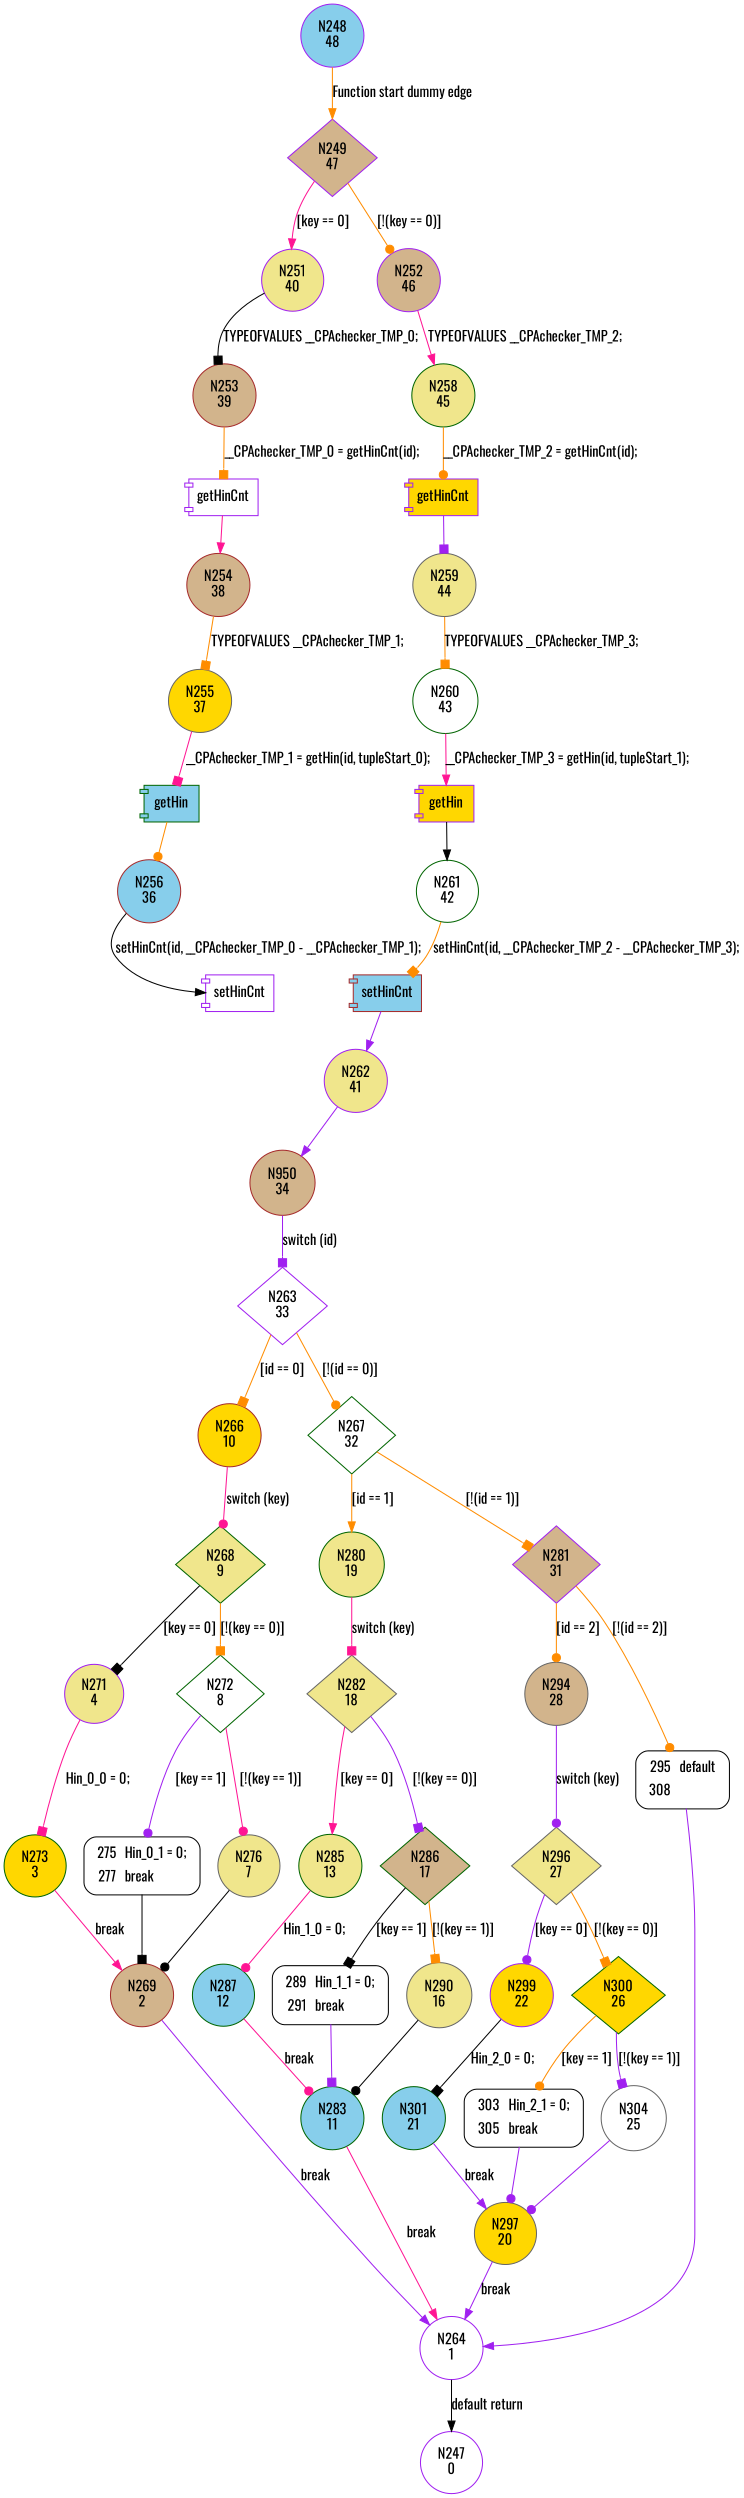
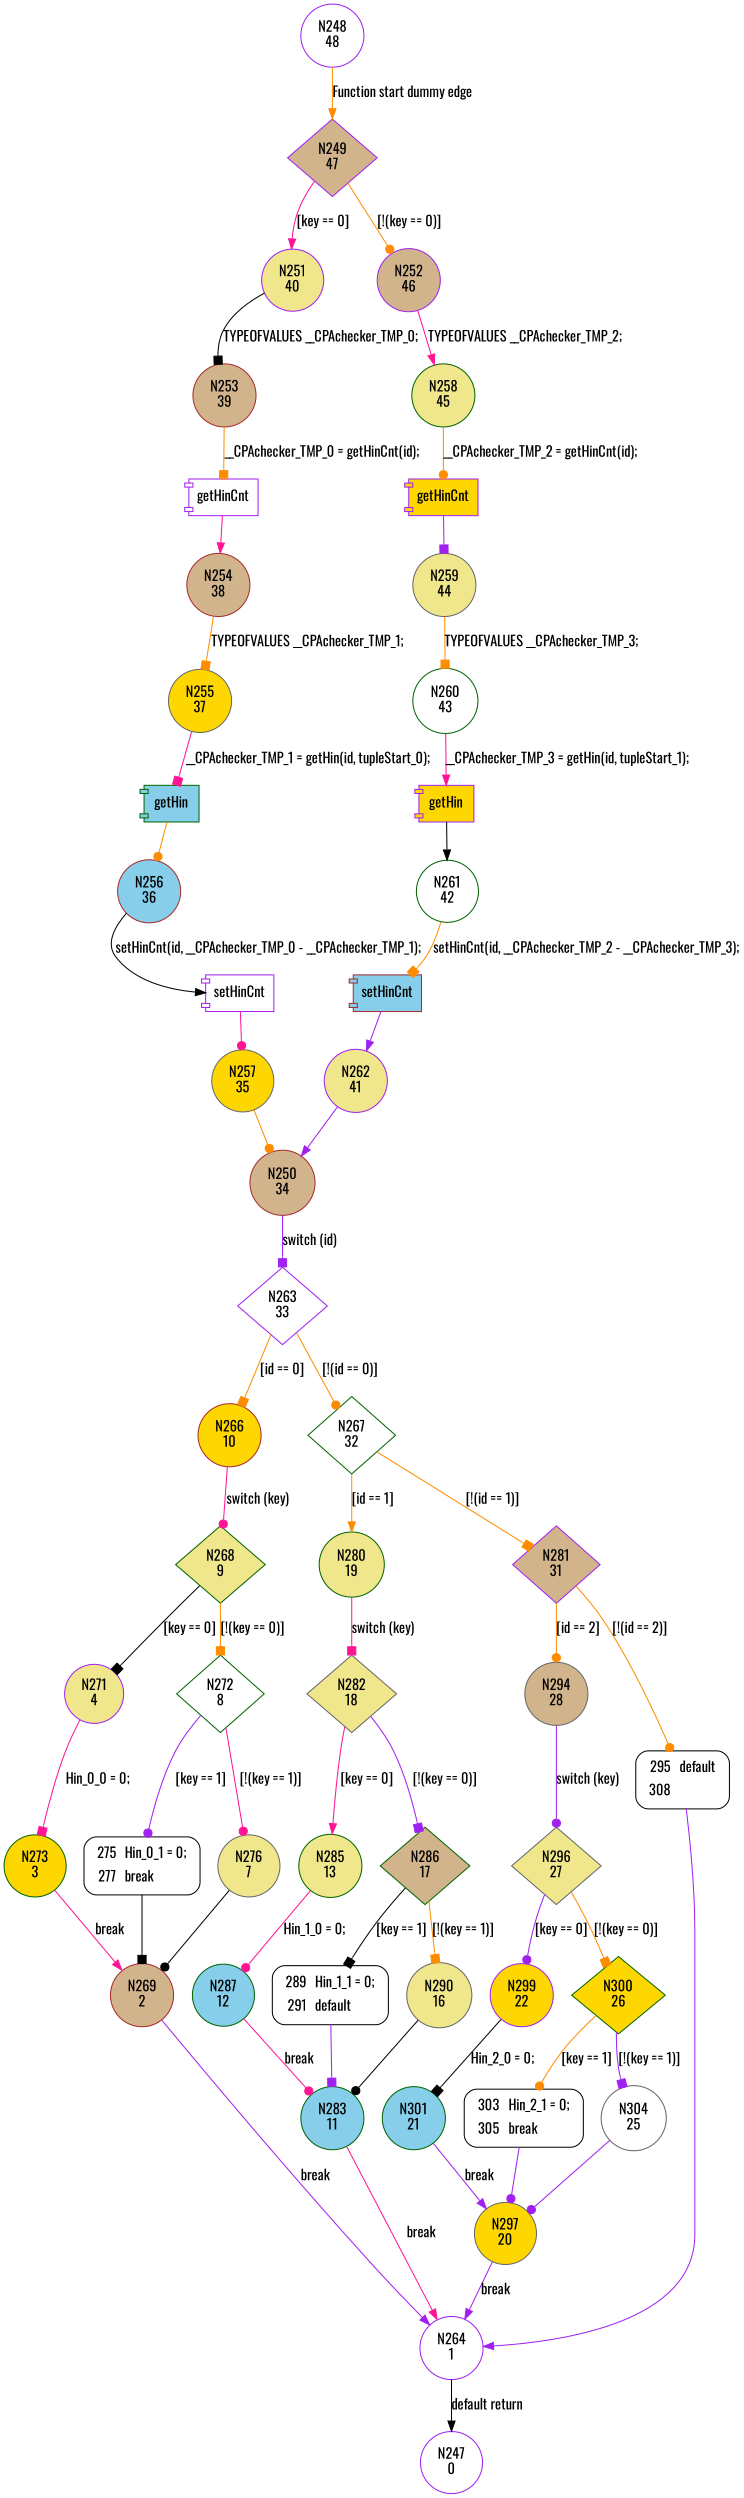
  digraph {
    fontname=Oswald
    node [color=purple fillcolor=white fontname=Oswald shape=circle style=filled]
    edge [arrowhead=box color=darkorange fontname=Oswald]
-   n1 [fillcolor=skyblue label="N248\n48"]
+   n1 [label="N248\n48"]
    n2 [fillcolor=tan label="N249\n47" shape=diamond]
    n3 [fillcolor=khaki label="N251\n40"]
    n4 [fillcolor=tan label="N252\n46"]
    n5 [color=brown fillcolor=tan label="N253\n39"]
    n6 [color=darkgreen fillcolor=khaki label="N258\n45"]
    n7 [label=getHinCnt shape=component]
    n8 [fillcolor=gold label=getHinCnt shape=component]
    n9 [color=gray40 fillcolor=khaki label="N259\n44"]
    n10 [color=darkgreen label="N260\n43"]
    n11 [fillcolor=gold label=getHin shape=component]
    n12 [color=darkgreen label="N261\n42"]
    n13 [color=brown fillcolor=skyblue label=setHinCnt shape=component]
    n14 [fillcolor=khaki label="N262\n41"]
-   n15 [color=brown fillcolor=tan label="N950\n34"]
+   n15 [color=brown fillcolor=tan label="N250\n34"]
    n16 [label="N263\n33" shape=diamond]
    n17 [color=brown fillcolor=gold label="N266\n10"]
    n18 [color=darkgreen label="N267\n32" shape=diamond]
    n19 [color=darkgreen fillcolor=khaki label="N268\n9" shape=diamond]
    n20 [color=darkgreen fillcolor=khaki label="N280\n19"]
    n21 [fillcolor=tan label="N281\n31" shape=diamond]
    n22 [fillcolor=khaki label="N271\n4"]
    n23 [color=darkgreen label="N272\n8" shape=diamond]
    n24 [color=gray40 fillcolor=khaki label="N282\n18" shape=diamond]
    n25 [color=gray40 fillcolor=tan label="N294\n28"]
    n26 [label=<<table border="0" cellborder="0" cellpadding="3" bgcolor="white"><tr><td align="right">295</td><td align="left">default</td></tr><tr><td align="right">308</td><td align="left"></td></tr></table>> penwidth=1 shape=Mrecord style="filled,bold" color=""]
    n27 [color=darkgreen fillcolor=khaki label="N285\n13"]
    n28 [color=darkgreen fillcolor=tan label="N286\n17" shape=diamond]
    n29 [color=gray40 fillcolor=khaki label="N296\n27" shape=diamond]
    n30 [label="N264\n1"]
    n31 [fillcolor=gold label="N299\n22"]
    n32 [color=darkgreen fillcolor=gold label="N300\n26" shape=diamond]
    n33 [label="N247\n0"]
    n34 [color=darkgreen fillcolor=skyblue label="N301\n21"]
    n35 [label=<<table border="0" cellborder="0" cellpadding="3" bgcolor="white"><tr><td align="right">303</td><td align="left">Hin_2_1 = 0;</td></tr><tr><td align="right">305</td><td align="left">break</td></tr></table>> penwidth=1 shape=Mrecord style="filled,bold" color=""]
    n36 [color=gray40 label="N304\n25"]
    n37 [color=gray40 fillcolor=gold label="N297\n20"]
    n38 [color=darkgreen fillcolor=skyblue label="N287\n12"]
-   n39 [label=<<table border="0" cellborder="0" cellpadding="3" bgcolor="white"><tr><td align="right">289</td><td align="left">Hin_1_1 = 0;</td></tr><tr><td align="right">291</td><td align="left">break</td></tr></table>> penwidth=1 shape=Mrecord style="filled,bold" color=""]
+   n39 [label=<<table border="0" cellborder="0" cellpadding="3" bgcolor="white"><tr><td align="right">289</td><td align="left">Hin_1_1 = 0;</td></tr><tr><td align="right">291</td><td align="left">default</td></tr></table>> penwidth=1 shape=Mrecord style="filled,bold" color=""]
    n40 [color=gray40 fillcolor=khaki label="N290\n16"]
    n41 [color=darkgreen fillcolor=skyblue label="N283\n11"]
    n42 [color=darkgreen fillcolor=gold label="N273\n3"]
    n43 [label=<<table border="0" cellborder="0" cellpadding="3" bgcolor="white"><tr><td align="right">275</td><td align="left">Hin_0_1 = 0;</td></tr><tr><td align="right">277</td><td align="left">break</td></tr></table>> penwidth=1 shape=Mrecord style="filled,bold" color=""]
    n44 [color=gray40 fillcolor=khaki label="N276\n7"]
    n45 [color=brown fillcolor=tan label="N269\n2"]
    n46 [color=brown fillcolor=tan label="N254\n38"]
    n47 [color=gray40 fillcolor=gold label="N255\n37"]
    n48 [color=darkgreen fillcolor=skyblue label=getHin shape=component]
    n49 [color=brown fillcolor=skyblue label="N256\n36"]
    n50 [label=setHinCnt shape=component]
+   n51 [color=gray40 fillcolor=gold label="N257\n35"]
    n1 -> n2 [arrowhead=normal label="Function start dummy edge"]
    n2 -> n3 [arrowhead=normal color=deeppink label="[key == 0]"]
    n2 -> n4 [arrowhead=dot label="[!(key == 0)]"]
    n3 -> n5 [color=black label="TYPEOFVALUES __CPAchecker_TMP_0;"]
    n4 -> n6 [arrowhead=normal color=deeppink label="TYPEOFVALUES __CPAchecker_TMP_2;"]
    n5 -> n7 [label="__CPAchecker_TMP_0 = getHinCnt(id);"]
    n6 -> n8 [arrowhead=dot label="__CPAchecker_TMP_2 = getHinCnt(id);"]
    n7 -> n46 [arrowhead=normal color=deeppink]
    n8 -> n9 [color=purple]
    n9 -> n10 [label="TYPEOFVALUES __CPAchecker_TMP_3;"]
    n10 -> n11 [arrowhead=normal color=deeppink label="__CPAchecker_TMP_3 = getHin(id, tupleStart_1);"]
    n11 -> n12 [arrowhead=normal color=black]
    n12 -> n13 [label="setHinCnt(id, __CPAchecker_TMP_2 - __CPAchecker_TMP_3);"]
    n13 -> n14 [arrowhead=normal color=purple]
    n14 -> n15 [arrowhead=normal color=purple]
    n15 -> n16 [color=purple label="switch (id)"]
    n16 -> n17 [label="[id == 0]"]
    n16 -> n18 [arrowhead=dot label="[!(id == 0)]"]
    n17 -> n19 [arrowhead=dot color=deeppink label="switch (key)"]
    n18 -> n20 [arrowhead=normal label="[id == 1]"]
    n18 -> n21 [label="[!(id == 1)]"]
    n19 -> n22 [color=black label="[key == 0]"]
    n19 -> n23 [label="[!(key == 0)]"]
    n20 -> n24 [color=deeppink label="switch (key)"]
    n21 -> n25 [arrowhead=dot label="[id == 2]"]
    n21 -> n26 [arrowhead=dot label="[!(id == 2)]"]
    n22 -> n42 [color=deeppink label="Hin_0_0 = 0;"]
    n23 -> n43 [arrowhead=dot color=purple label="[key == 1]"]
    n23 -> n44 [arrowhead=dot color=deeppink label="[!(key == 1)]"]
    n24 -> n27 [arrowhead=normal color=deeppink label="[key == 0]"]
    n24 -> n28 [color=purple label="[!(key == 0)]"]
    n25 -> n29 [arrowhead=dot color=purple label="switch (key)"]
    n26 -> n30 [arrowhead=normal color=purple]
    n27 -> n38 [arrowhead=dot color=deeppink label="Hin_1_0 = 0;"]
    n28 -> n39 [color=black label="[key == 1]"]
    n28 -> n40 [label="[!(key == 1)]"]
    n29 -> n31 [arrowhead=dot color=purple label="[key == 0]"]
    n29 -> n32 [label="[!(key == 0)]"]
    n30 -> n33 [arrowhead=normal color=black label="default return"]
    n31 -> n34 [color=black label="Hin_2_0 = 0;"]
    n32 -> n35 [arrowhead=dot label="[key == 1]"]
    n32 -> n36 [color=purple label="[!(key == 1)]"]
    n34 -> n37 [arrowhead=normal color=purple label=break]
    n35 -> n37 [arrowhead=dot color=purple]
    n36 -> n37 [arrowhead=dot color=purple]
    n37 -> n30 [arrowhead=normal color=purple label=break]
    n38 -> n41 [arrowhead=dot color=deeppink label=break]
    n39 -> n41 [color=purple]
    n40 -> n41 [arrowhead=dot color=black]
    n41 -> n30 [arrowhead=normal color=deeppink label=break]
    n42 -> n45 [arrowhead=normal color=deeppink label=break]
    n43 -> n45 [color=black]
    n44 -> n45 [arrowhead=dot color=black]
    n45 -> n30 [arrowhead=normal color=purple label=break]
    n46 -> n47 [label="TYPEOFVALUES __CPAchecker_TMP_1;"]
    n47 -> n48 [color=deeppink label="__CPAchecker_TMP_1 = getHin(id, tupleStart_0);"]
    n48 -> n49 [arrowhead=dot]
    n49 -> n50 [arrowhead=normal color=black label="setHinCnt(id, __CPAchecker_TMP_0 - __CPAchecker_TMP_1);"]
+   n50 -> n51 [arrowhead=dot color=deeppink]
+   n51 -> n15 [arrowhead=dot]
  }
